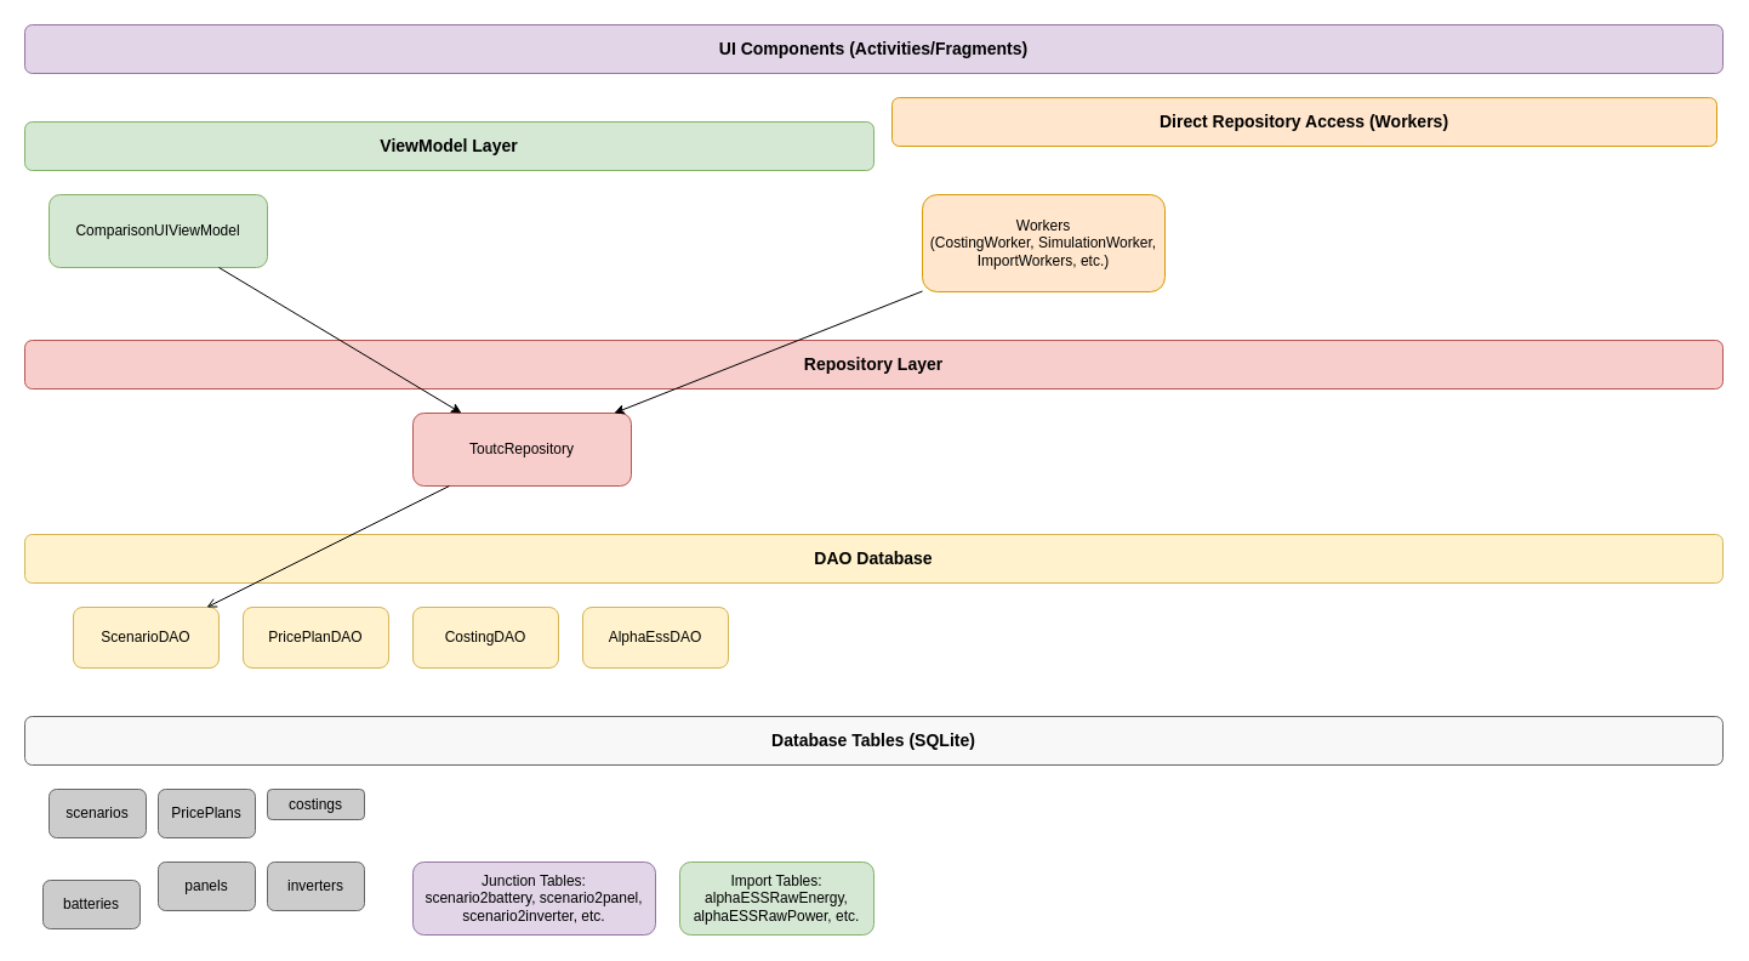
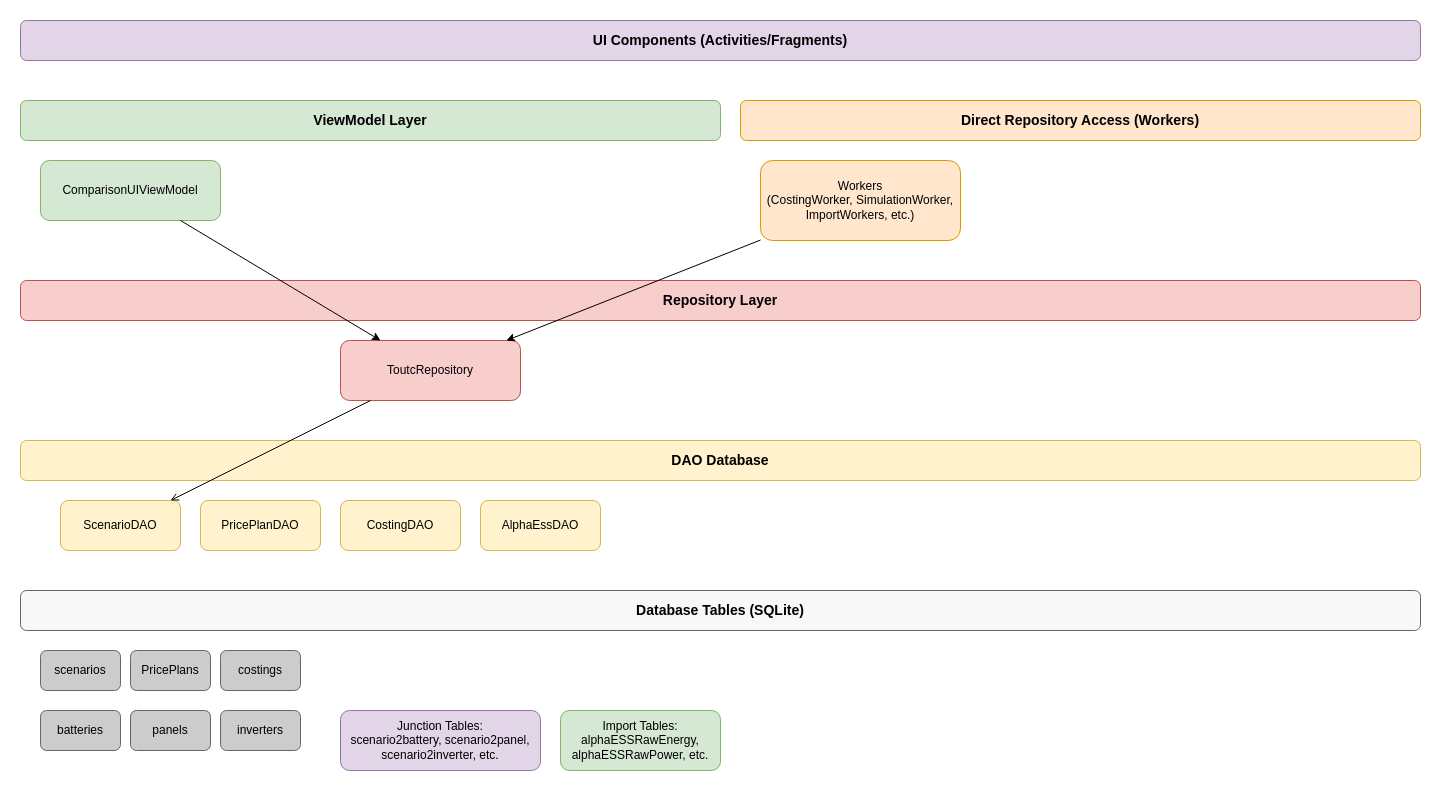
  <mxCell id="0" />
  <mxCell id="1" parent="0" />
  <mxCell id="2" value="UI Components (Activities/Fragments)" style="rounded=1;whiteSpace=wrap;html=1;fillColor=#E1D5E7;strokeColor=#9673A6;fontColor=#000000;fontStyle=1;fontSize=14;" vertex="1" parent="1"><mxGeometry x="20" y="20" width="1400" height="40" as="geometry" /></mxCell>
  <mxCell id="3" value="ViewModel Layer" style="rounded=1;whiteSpace=wrap;html=1;fillColor=#D5E8D4;strokeColor=#82B366;fontColor=#000000;fontStyle=1;fontSize=14;" vertex="1" parent="1"><mxGeometry x="20" y="100" width="700" height="40" as="geometry" /></mxCell>
  <mxCell id="4" value="ComparisonUIViewModel" style="rounded=1;whiteSpace=wrap;html=1;fillColor=#D5E8D4;strokeColor=#82B366;fontColor=#000000;" vertex="1" parent="1"><mxGeometry x="40" y="160" width="180" height="60" as="geometry" /></mxCell>
- <mxCell id="5" value="Direct Repository Access (Workers)" style="rounded=1;whiteSpace=wrap;html=1;fillColor=#FFE6CC;strokeColor=#D79B00;fontColor=#000000;fontStyle=1;fontSize=14;" vertex="1" parent="1"><mxGeometry x="735" y="80" width="680" height="40" as="geometry" /></mxCell>
+ <mxCell id="5" value="Direct Repository Access (Workers)" style="rounded=1;whiteSpace=wrap;html=1;fillColor=#FFE6CC;strokeColor=#D79B00;fontColor=#000000;fontStyle=1;fontSize=14;" vertex="1" parent="1"><mxGeometry x="740" y="100" width="680" height="40" as="geometry" /></mxCell>
  <mxCell id="6" value="Workers&#10;(CostingWorker, SimulationWorker,&#10;ImportWorkers, etc.)" style="rounded=1;whiteSpace=wrap;html=1;fillColor=#FFE6CC;strokeColor=#D79B00;fontColor=#000000;" vertex="1" parent="1"><mxGeometry x="760" y="160" width="200" height="80" as="geometry" /></mxCell>
  <mxCell id="7" value="Repository Layer" style="rounded=1;whiteSpace=wrap;html=1;fillColor=#F8CECC;strokeColor=#B85450;fontColor=#000000;fontStyle=1;fontSize=14;" vertex="1" parent="1"><mxGeometry x="20" y="280" width="1400" height="40" as="geometry" /></mxCell>
  <mxCell id="8" value="ToutcRepository" style="rounded=1;whiteSpace=wrap;html=1;fillColor=#F8CECC;strokeColor=#B85450;fontColor=#000000;" vertex="1" parent="1"><mxGeometry x="340" y="340" width="180" height="60" as="geometry" /></mxCell>
  <mxCell id="9" value="DAO Database" style="rounded=1;whiteSpace=wrap;html=1;fillColor=#FFF2CC;strokeColor=#D6B656;fontColor=#000000;fontStyle=1;fontSize=14;" vertex="1" parent="1"><mxGeometry x="20" y="440" width="1400" height="40" as="geometry" /></mxCell>
  <mxCell id="10" value="ScenarioDAO" style="rounded=1;whiteSpace=wrap;html=1;fillColor=#FFF2CC;strokeColor=#D6B656;fontColor=#000000;" vertex="1" parent="1"><mxGeometry x="60" y="500" width="120" height="50" as="geometry" /></mxCell>
  <mxCell id="11" value="PricePlanDAO" style="rounded=1;whiteSpace=wrap;html=1;fillColor=#FFF2CC;strokeColor=#D6B656;fontColor=#000000;" vertex="1" parent="1"><mxGeometry x="200" y="500" width="120" height="50" as="geometry" /></mxCell>
  <mxCell id="12" value="CostingDAO" style="rounded=1;whiteSpace=wrap;html=1;fillColor=#FFF2CC;strokeColor=#D6B656;fontColor=#000000;" vertex="1" parent="1"><mxGeometry x="340" y="500" width="120" height="50" as="geometry" /></mxCell>
  <mxCell id="13" value="AlphaEssDAO" style="rounded=1;whiteSpace=wrap;html=1;fillColor=#FFF2CC;strokeColor=#D6B656;fontColor=#000000;" vertex="1" parent="1"><mxGeometry x="480" y="500" width="120" height="50" as="geometry" /></mxCell>
  <mxCell id="14" value="Database Tables (SQLite)" style="rounded=1;whiteSpace=wrap;html=1;fillColor=#F8F8F8;strokeColor=#666666;fontColor=#000000;fontStyle=1;fontSize=14;" vertex="1" parent="1"><mxGeometry x="20" y="590" width="1400" height="40" as="geometry" /></mxCell>
  <mxCell id="15" value="scenarios" style="rounded=1;whiteSpace=wrap;html=1;fillColor=#CCCCCC;strokeColor=#666666;fontColor=#000000;" vertex="1" parent="1"><mxGeometry x="40" y="650" width="80" height="40" as="geometry" /></mxCell>
  <mxCell id="16" value="PricePlans" style="rounded=1;whiteSpace=wrap;html=1;fillColor=#CCCCCC;strokeColor=#666666;fontColor=#000000;" vertex="1" parent="1"><mxGeometry x="130" y="650" width="80" height="40" as="geometry" /></mxCell>
- <mxCell id="17" value="costings" style="rounded=1;whiteSpace=wrap;html=1;fillColor=#CCCCCC;strokeColor=#666666;fontColor=#000000;" vertex="1" parent="1"><mxGeometry x="220" y="650" width="80" height="25" as="geometry" /></mxCell>
- <mxCell id="18" value="batteries" style="rounded=1;whiteSpace=wrap;html=1;fillColor=#CCCCCC;strokeColor=#666666;fontColor=#000000;" vertex="1" parent="1"><mxGeometry x="35" y="725" width="80" height="40" as="geometry" /></mxCell>
+ <mxCell id="17" value="costings" style="rounded=1;whiteSpace=wrap;html=1;fillColor=#CCCCCC;strokeColor=#666666;fontColor=#000000;" vertex="1" parent="1"><mxGeometry x="220" y="650" width="80" height="40" as="geometry" /></mxCell>
+ <mxCell id="18" value="batteries" style="rounded=1;whiteSpace=wrap;html=1;fillColor=#CCCCCC;strokeColor=#666666;fontColor=#000000;" vertex="1" parent="1"><mxGeometry x="40" y="710" width="80" height="40" as="geometry" /></mxCell>
  <mxCell id="19" value="panels" style="rounded=1;whiteSpace=wrap;html=1;fillColor=#CCCCCC;strokeColor=#666666;fontColor=#000000;" vertex="1" parent="1"><mxGeometry x="130" y="710" width="80" height="40" as="geometry" /></mxCell>
  <mxCell id="20" value="inverters" style="rounded=1;whiteSpace=wrap;html=1;fillColor=#CCCCCC;strokeColor=#666666;fontColor=#000000;" vertex="1" parent="1"><mxGeometry x="220" y="710" width="80" height="40" as="geometry" /></mxCell>
  <mxCell id="21" value="Junction Tables:&#10;scenario2battery, scenario2panel,&#10;scenario2inverter, etc." style="rounded=1;whiteSpace=wrap;html=1;fillColor=#E1D5E7;strokeColor=#9673A6;fontColor=#000000;" vertex="1" parent="1"><mxGeometry x="340" y="710" width="200" height="60" as="geometry" /></mxCell>
  <mxCell id="22" value="Import Tables:&#10;alphaESSRawEnergy,&#10;alphaESSRawPower, etc." style="rounded=1;whiteSpace=wrap;html=1;fillColor=#D5E8D4;strokeColor=#82B366;fontColor=#000000;" vertex="1" parent="1"><mxGeometry x="560" y="710" width="160" height="60" as="geometry" /></mxCell>
  <mxCell id="23" style="endArrow=classic;html=1;rounded=0;" edge="1" parent="1" source="4" target="8"><mxGeometry width="50" height="50" relative="1" as="geometry"><mxPoint x="240" y="340" as="sourcePoint" /><mxPoint x="290" y="290" as="targetPoint" /></mxGeometry></mxCell>
  <mxCell id="24" style="endArrow=classic;html=1;rounded=0;" edge="1" parent="1" source="6" target="8"><mxGeometry width="50" height="50" relative="1" as="geometry"><mxPoint x="640" y="340" as="sourcePoint" /><mxPoint x="690" y="290" as="targetPoint" /></mxGeometry></mxCell>
  <mxCell id="25" style="endArrow=open;html=1;rounded=0;" edge="1" parent="1" source="8" target="10"><mxGeometry width="50" height="50" relative="1" as="geometry"><mxPoint x="240" y="440" as="sourcePoint" /><mxPoint x="290" y="390" as="targetPoint" /></mxGeometry></mxCell>
